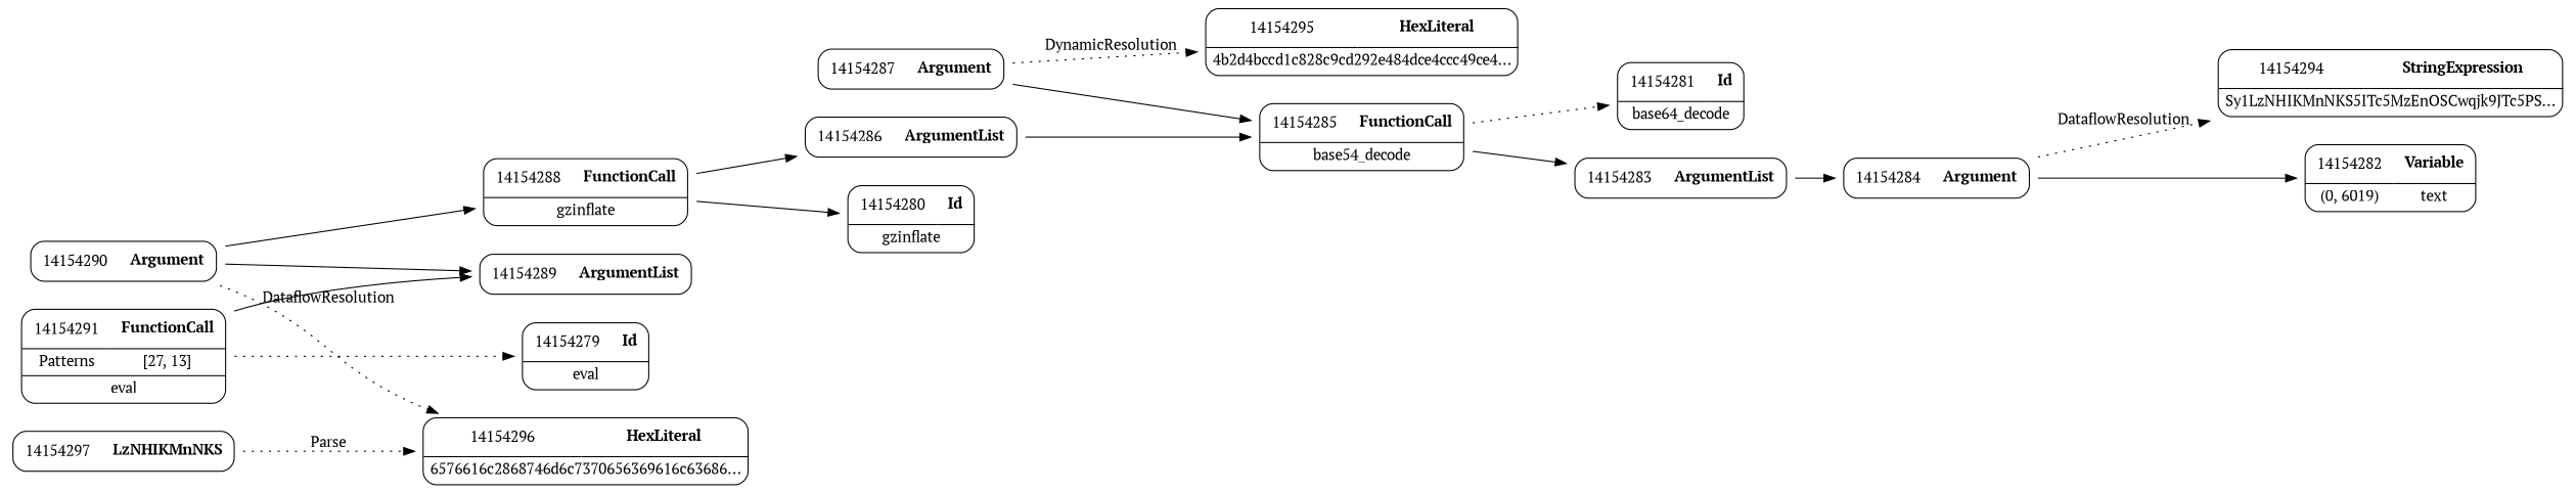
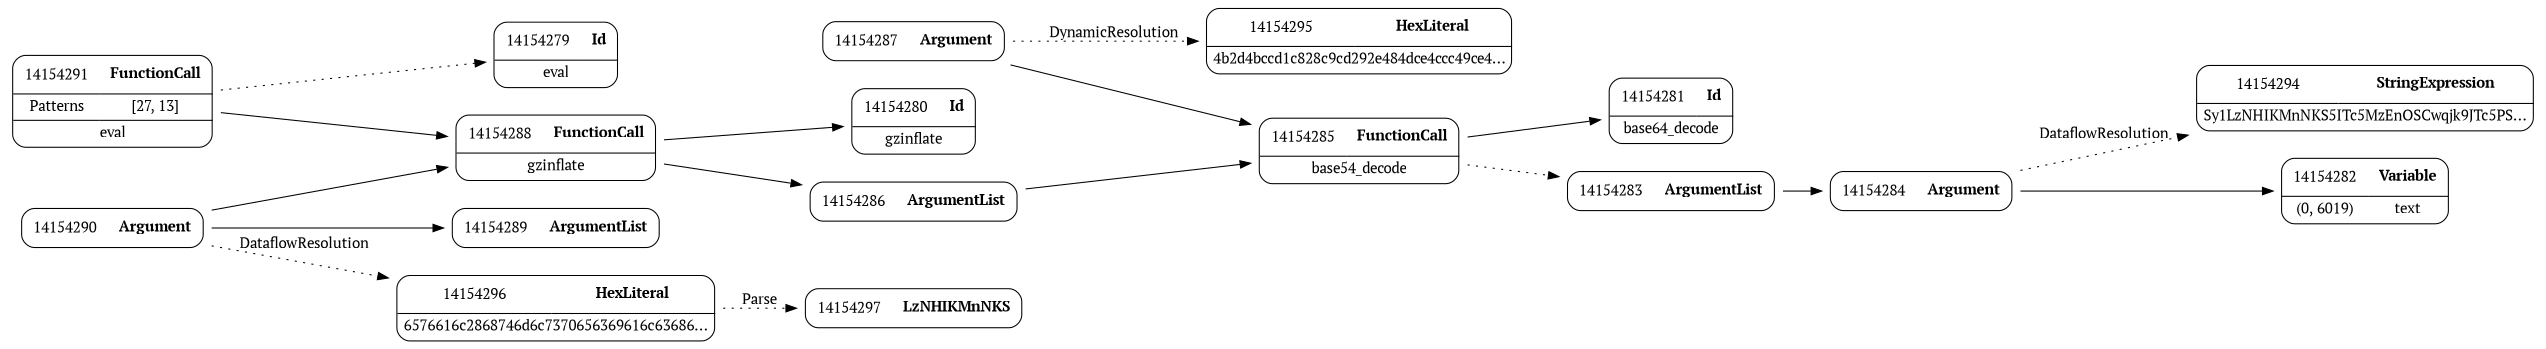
  digraph {
    fontname="PT Serif"
    rankdir=LR
    node [fontname="PT Serif" shape=none]
    edge [fontname="PT Serif" weight=2]
    n1 [label=<<TABLE border='1' cellspacing='0' cellpadding='10' style='rounded' ><TR><TD border='0'>14154295</TD><TD border='0'><B>HexLiteral</B></TD></TR><HR/><TR><TD border='0' cellpadding='5' colspan='2'>4b2d4bccd1c828c9cd292e484dce4ccc49ce4...</TD></TR></TABLE>>]
    n2 [label=<<TABLE border='1' cellspacing='0' cellpadding='10' style='rounded' ><TR><TD border='0'>14154294</TD><TD border='0'><B>StringExpression</B></TD></TR><HR/><TR><TD border='0' cellpadding='5' colspan='2'>Sy1LzNHIKMnNKS5ITc5MzEnOSCwqjk9JTc5PS...</TD></TR></TABLE>>]
    n3 [label=<<TABLE border='1' cellspacing='0' cellpadding='10' style='rounded' ><TR><TD border='0'>14154291</TD><TD border='0'><B>FunctionCall</B></TD></TR><HR/><TR><TD border='0' cellpadding='5'>Patterns</TD><TD border='0' cellpadding='5'>[27, 13]</TD></TR><HR/><TR><TD border='0' cellpadding='5' colspan='2'>eval</TD></TR></TABLE>>]
    n4 [label=<<TABLE border='1' cellspacing='0' cellpadding='10' style='rounded' ><TR><TD border='0'>14154279</TD><TD border='0'><B>Id</B></TD></TR><HR/><TR><TD border='0' cellpadding='5' colspan='2'>eval</TD></TR></TABLE>>]
    n5 [label=<<TABLE border='1' cellspacing='0' cellpadding='10' style='rounded' ><TR><TD border='0'>14154289</TD><TD border='0'><B>ArgumentList</B></TD></TR></TABLE>>]
    n6 [label=<<TABLE border='1' cellspacing='0' cellpadding='10' style='rounded' ><TR><TD border='0'>14154290</TD><TD border='0'><B>Argument</B></TD></TR></TABLE>>]
    n7 [label=<<TABLE border='1' cellspacing='0' cellpadding='10' style='rounded' ><TR><TD border='0'>14154288</TD><TD border='0'><B>FunctionCall</B></TD></TR><HR/><TR><TD border='0' cellpadding='5' colspan='2'>gzinflate</TD></TR></TABLE>>]
    n8 [label=<<TABLE border='1' cellspacing='0' cellpadding='10' style='rounded' ><TR><TD border='0'>14154296</TD><TD border='0'><B>HexLiteral</B></TD></TR><HR/><TR><TD border='0' cellpadding='5' colspan='2'>6576616c2868746d6c7370656369616c63686...</TD></TR></TABLE>>]
    n9 [label=<<TABLE border='1' cellspacing='0' cellpadding='10' style='rounded' ><TR><TD border='0'>14154280</TD><TD border='0'><B>Id</B></TD></TR><HR/><TR><TD border='0' cellpadding='5' colspan='2'>gzinflate</TD></TR></TABLE>>]
    n10 [label=<<TABLE border='1' cellspacing='0' cellpadding='10' style='rounded' ><TR><TD border='0'>14154286</TD><TD border='0'><B>ArgumentList</B></TD></TR></TABLE>>]
    n11 [label=<<TABLE border='1' cellspacing='0' cellpadding='10' style='rounded' ><TR><TD border='0'>14154297</TD><TD border='0'><B>LzNHIKMnNKS</B></TD></TR></TABLE>>]
    n12 [label=<<TABLE border='1' cellspacing='0' cellpadding='10' style='rounded' ><TR><TD border='0'>14154285</TD><TD border='0'><B>FunctionCall</B></TD></TR><HR/><TR><TD border='0' cellpadding='5' colspan='2'>base54_decode</TD></TR></TABLE>>]
    n13 [label=<<TABLE border='1' cellspacing='0' cellpadding='10' style='rounded' ><TR><TD border='0'>14154287</TD><TD border='0'><B>Argument</B></TD></TR></TABLE>>]
    n14 [label=<<TABLE border='1' cellspacing='0' cellpadding='10' style='rounded' ><TR><TD border='0'>14154281</TD><TD border='0'><B>Id</B></TD></TR><HR/><TR><TD border='0' cellpadding='5' colspan='2'>base64_decode</TD></TR></TABLE>>]
    n15 [label=<<TABLE border='1' cellspacing='0' cellpadding='10' style='rounded' ><TR><TD border='0'>14154283</TD><TD border='0'><B>ArgumentList</B></TD></TR></TABLE>>]
    n16 [label=<<TABLE border='1' cellspacing='0' cellpadding='10' style='rounded' ><TR><TD border='0'>14154284</TD><TD border='0'><B>Argument</B></TD></TR></TABLE>>]
    n17 [label=<<TABLE border='1' cellspacing='0' cellpadding='10' style='rounded' ><TR><TD border='0'>14154282</TD><TD border='0'><B>Variable</B></TD></TR><HR/><TR><TD border='0' cellpadding='5'>(0, 6019)</TD><TD border='0' cellpadding='5'>text</TD></TR></TABLE>>]
    n3 -> n4 [style=dotted]
-   n3 -> n5
+   n3 -> n7
    n6 -> n5
    n6 -> n7
    n6 -> n8 [label=DataflowResolution style=dotted weight=""]
    n7 -> n9
    n7 -> n10
-   n11 -> n8 [label=Parse style=dotted weight=""]
+   n8 -> n11 [label=Parse style=dotted weight=""]
    n10 -> n12
-   n12 -> n14 [style=dotted]
-   n12 -> n15
+   n12 -> n14
+   n12 -> n15 [style=dotted]
    n13 -> n1 [label=DynamicResolution style=dotted weight=""]
    n13 -> n12
    n15 -> n16
    n16 -> n2 [label=DataflowResolution style=dotted weight=""]
    n16 -> n17
  }
